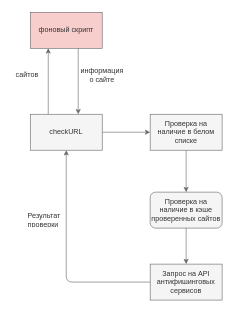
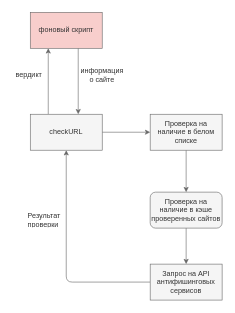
  <mxCell id="0" />
  <mxCell id="1" parent="0" />
  <mxCell id="2" style="edgeStyle=none;html=1;entryX=0.5;entryY=0;entryDx=0;entryDy=0;fillColor=#f5f5f5;strokeColor=#666666;" edge="1" parent="1"><mxGeometry relative="1" as="geometry"><mxPoint x="130" y="190" as="targetPoint" /><mxPoint x="130" y="80" as="sourcePoint" /></mxGeometry></mxCell>
  <mxCell id="3" value="фоновый скрипт" style="rounded=0;whiteSpace=wrap;html=1;fillColor=#f8cecc;fontColor=#333333;strokeColor=#666666;" vertex="1" parent="1"><mxGeometry x="50" y="20" width="120" height="60" as="geometry" /></mxCell>
  <mxCell id="4" value="информация о сайте" style="text;html=1;strokeColor=none;fillColor=none;align=center;verticalAlign=middle;whiteSpace=wrap;rounded=0;fontColor=#333333;" vertex="1" parent="1"><mxGeometry x="140" y="110" width="60" height="30" as="geometry" /></mxCell>
  <mxCell id="5" style="edgeStyle=none;html=1;entryX=0;entryY=0.5;entryDx=0;entryDy=0;fillColor=#f5f5f5;strokeColor=#666666;" edge="1" parent="1" source="7" target="9"><mxGeometry relative="1" as="geometry"><mxPoint x="110" y="310" as="targetPoint" /></mxGeometry></mxCell>
  <mxCell id="6" style="edgeStyle=none;html=1;entryX=0.25;entryY=1;entryDx=0;entryDy=0;exitX=0.25;exitY=0;exitDx=0;exitDy=0;fillColor=#f5f5f5;strokeColor=#666666;" edge="1" parent="1" source="7" target="3"><mxGeometry relative="1" as="geometry"><mxPoint x="110" y="90" as="targetPoint" /></mxGeometry></mxCell>
  <mxCell id="7" value="checkURL" style="rounded=0;whiteSpace=wrap;html=1;fillColor=#f5f5f5;fontColor=#333333;strokeColor=#666666;" vertex="1" parent="1"><mxGeometry x="50" y="190" width="120" height="60" as="geometry" /></mxCell>
  <mxCell id="8" style="edgeStyle=none;html=1;entryX=0.5;entryY=0;entryDx=0;entryDy=0;fillColor=#f5f5f5;strokeColor=#666666;" edge="1" parent="1" source="9" target="10"><mxGeometry relative="1" as="geometry"><mxPoint x="110" y="430" as="targetPoint" /></mxGeometry></mxCell>
  <mxCell id="9" value="Проверка на наличие в белом списке" style="rounded=0;whiteSpace=wrap;html=1;fillColor=#f5f5f5;fontColor=#333333;strokeColor=#666666;" vertex="1" parent="1"><mxGeometry x="250" y="190" width="120" height="60" as="geometry" /></mxCell>
  <mxCell id="10" value="Проверка на наличие в кэше проверенных сайтов" style="whiteSpace=wrap;html=1;fillColor=#f5f5f5;fontColor=#333333;strokeColor=#666666;rounded=1;" vertex="1" parent="1"><mxGeometry x="250" y="320" width="120" height="60" as="geometry" /></mxCell>
  <mxCell id="11" style="edgeStyle=none;html=1;exitX=0.5;exitY=1;exitDx=0;exitDy=0;fillColor=#f5f5f5;strokeColor=#666666;" edge="1" parent="1" source="10"><mxGeometry relative="1" as="geometry"><mxPoint x="310" y="440" as="targetPoint" /><mxPoint x="310" y="370" as="sourcePoint" /></mxGeometry></mxCell>
  <mxCell id="12" style="edgeStyle=none;html=1;entryX=0.5;entryY=1;entryDx=0;entryDy=0;fillColor=#f5f5f5;strokeColor=#666666;" edge="1" parent="1" source="13" target="7"><mxGeometry relative="1" as="geometry"><mxPoint x="90" y="470" as="targetPoint" /><Array as="points"><mxPoint x="110" y="470" /></Array></mxGeometry></mxCell>
  <mxCell id="13" value="Запрос на API антифишинговых сервисов" style="rounded=0;whiteSpace=wrap;html=1;fillColor=#f5f5f5;fontColor=#333333;strokeColor=#666666;" vertex="1" parent="1"><mxGeometry x="250" y="440" width="120" height="60" as="geometry" /></mxCell>
- <mxCell id="14" value="сайтов" style="text;strokeColor=none;fillColor=none;align=left;verticalAlign=middle;spacingLeft=4;spacingRight=4;overflow=hidden;points=[[0,0.5],[1,0.5]];portConstraint=eastwest;rotatable=0;whiteSpace=wrap;html=1;fontColor=#333333;" vertex="1" parent="1"><mxGeometry x="20" y="110" width="80" height="30" as="geometry" /></mxCell>
+ <mxCell id="14" value="вердикт" style="text;strokeColor=none;fillColor=none;align=left;verticalAlign=middle;spacingLeft=4;spacingRight=4;overflow=hidden;points=[[0,0.5],[1,0.5]];portConstraint=eastwest;rotatable=0;whiteSpace=wrap;html=1;fontColor=#333333;" vertex="1" parent="1"><mxGeometry x="20" y="110" width="80" height="30" as="geometry" /></mxCell>
  <mxCell id="15" value="Результат проверки" style="text;strokeColor=none;fillColor=none;align=left;verticalAlign=middle;spacingLeft=4;spacingRight=4;overflow=hidden;points=[[0,0.5],[1,0.5]];portConstraint=eastwest;rotatable=0;whiteSpace=wrap;html=1;fontColor=#333333;" vertex="1" parent="1"><mxGeometry x="40" y="350" width="80" height="30" as="geometry" /></mxCell>
